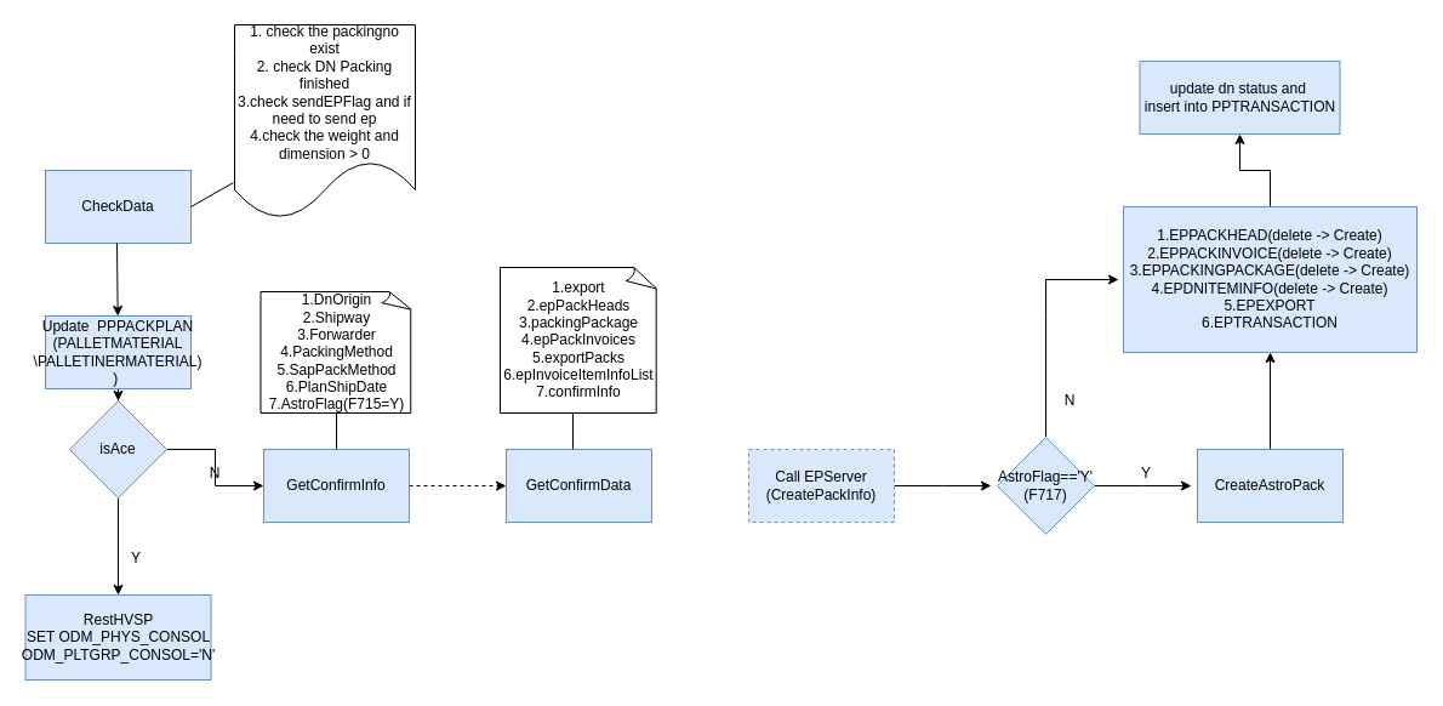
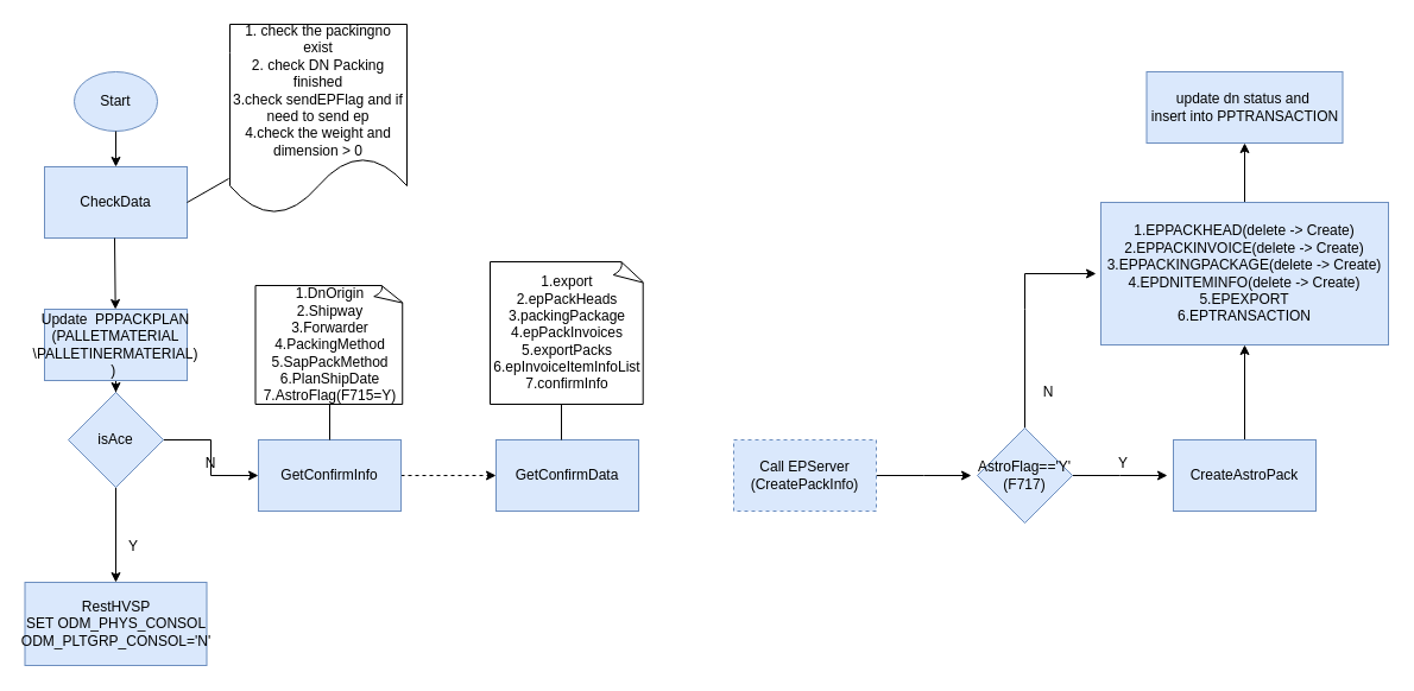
  <mxCell id="0" />
  <mxCell id="1" parent="0" />
+ <mxCell id="2" value="Start" style="ellipse;whiteSpace=wrap;html=1;fillColor=#dae8fc;strokeColor=#6c8ebf;" vertex="1" parent="1"><mxGeometry x="62" y="60" width="70" height="50" as="geometry" /></mxCell>
  <mxCell id="3" value="&lt;span style=&quot;white-space: normal&quot;&gt;CheckData&lt;/span&gt;" style="rounded=0;whiteSpace=wrap;html=1;fillColor=#dae8fc;strokeColor=#6c8ebf;" vertex="1" parent="1"><mxGeometry x="37" y="140" width="120" height="60" as="geometry" /></mxCell>
  <mxCell id="4" value="1. check the packingno exist&lt;br&gt;2. check&amp;nbsp;DN Packing finished&lt;br&gt;3.check sendEPFlag and if need to send ep&lt;br&gt;4.check the weight and dimension &amp;gt; 0" style="shape=document;whiteSpace=wrap;html=1;boundedLbl=1;" vertex="1" parent="1"><mxGeometry x="193" width="149" height="160" as="geometry" y="20" /></mxCell>
  <mxCell id="5" value="" style="endArrow=none;html=1;exitX=1;exitY=0.5;exitDx=0;exitDy=0;" edge="1" parent="1" source="3"><mxGeometry width="50" height="50" relative="1" as="geometry"><mxPoint x="162" y="180" as="sourcePoint" /><mxPoint x="192" y="150" as="targetPoint" /></mxGeometry></mxCell>
  <mxCell id="6" value="" style="edgeStyle=orthogonalEdgeStyle;rounded=0;orthogonalLoop=1;jettySize=auto;html=1;" edge="1" parent="1" source="7" target="12"><mxGeometry relative="1" as="geometry" /></mxCell>
  <mxCell id="7" value="Update&amp;nbsp; PPPACKPLAN&lt;br&gt;(PALLETMATERIAL \PALLETINERMATERIAL)&lt;br&gt;)&amp;nbsp;" style="rounded=0;whiteSpace=wrap;html=1;fillColor=#dae8fc;strokeColor=#6c8ebf;" vertex="1" parent="1"><mxGeometry x="37" y="260" width="120" height="60" as="geometry" /></mxCell>
+ <mxCell id="8" value="" style="endArrow=classic;html=1;exitX=0.5;exitY=1;exitDx=0;exitDy=0;entryX=0.5;entryY=0;entryDx=0;entryDy=0;" edge="1" parent="1" source="2" target="3"><mxGeometry width="50" height="50" relative="1" as="geometry"><mxPoint x="112" y="100" as="sourcePoint" /><mxPoint x="112" y="180" as="targetPoint" /></mxGeometry></mxCell>
  <mxCell id="9" value="" style="endArrow=classic;html=1;" edge="1" parent="1" target="7"><mxGeometry width="50" height="50" relative="1" as="geometry"><mxPoint x="96" y="200" as="sourcePoint" /><mxPoint x="97" y="240" as="targetPoint" /></mxGeometry></mxCell>
  <mxCell id="10" value="" style="edgeStyle=orthogonalEdgeStyle;rounded=0;orthogonalLoop=1;jettySize=auto;html=1;entryX=0;entryY=0.5;entryDx=0;entryDy=0;" edge="1" parent="1" source="12" target="17"><mxGeometry relative="1" as="geometry"><mxPoint x="217" y="480" as="targetPoint" /></mxGeometry></mxCell>
  <mxCell id="11" value="" style="edgeStyle=orthogonalEdgeStyle;rounded=0;orthogonalLoop=1;jettySize=auto;html=1;entryX=0.5;entryY=0;entryDx=0;entryDy=0;" edge="1" parent="1" source="12" target="13"><mxGeometry relative="1" as="geometry"><mxPoint x="97" y="620" as="targetPoint" /></mxGeometry></mxCell>
  <mxCell id="12" value="isAce" style="rhombus;whiteSpace=wrap;html=1;fillColor=#dae8fc;strokeColor=#6c8ebf;" vertex="1" parent="1"><mxGeometry x="57" y="330" width="80" height="80" as="geometry" /></mxCell>
  <mxCell id="13" value="RestHVSP&lt;br&gt;SET ODM_PHYS_CONSOL&lt;br&gt;ODM_PLTGRP_CONSOL='N'" style="rounded=0;whiteSpace=wrap;html=1;fillColor=#dae8fc;strokeColor=#6c8ebf;" vertex="1" parent="1"><mxGeometry x="20.5" y="490" width="153" height="70" as="geometry" /></mxCell>
  <mxCell id="14" value="Y" style="text;html=1;strokeColor=none;fillColor=none;align=center;verticalAlign=middle;whiteSpace=wrap;rounded=0;" vertex="1" parent="1"><mxGeometry x="92" y="450" width="40" height="20" as="geometry" /></mxCell>
  <mxCell id="15" value="N" style="text;html=1;strokeColor=none;fillColor=none;align=center;verticalAlign=middle;whiteSpace=wrap;rounded=0;" vertex="1" parent="1"><mxGeometry x="157" y="380" width="40" height="20" as="geometry" /></mxCell>
  <mxCell id="16" value="" style="edgeStyle=orthogonalEdgeStyle;rounded=0;orthogonalLoop=1;jettySize=auto;html=1;dashed=1;" edge="1" parent="1" source="17" target="18"><mxGeometry relative="1" as="geometry" /></mxCell>
  <mxCell id="17" value="GetConfirmInfo" style="rounded=0;whiteSpace=wrap;html=1;fillColor=#dae8fc;strokeColor=#6c8ebf;" vertex="1" parent="1"><mxGeometry x="217" y="370" width="120" height="60" as="geometry" /></mxCell>
  <mxCell id="18" value="GetConfirmData" style="rounded=0;whiteSpace=wrap;html=1;fillColor=#dae8fc;strokeColor=#6c8ebf;" vertex="1" parent="1"><mxGeometry x="417" y="370" width="120" height="60" as="geometry" /></mxCell>
  <mxCell id="19" value="" style="edgeStyle=orthogonalEdgeStyle;rounded=0;orthogonalLoop=1;jettySize=auto;html=1;" edge="1" parent="1" source="20"><mxGeometry relative="1" as="geometry"><mxPoint x="817" y="400" as="targetPoint" /></mxGeometry></mxCell>
  <mxCell id="20" value="Call EPServer&lt;br&gt;(CreatePackInfo)" style="rounded=0;whiteSpace=wrap;html=1;fillColor=#dae8fc;strokeColor=#6c8ebf;dashed=1;" vertex="1" parent="1"><mxGeometry x="617" y="370" width="120" height="60" as="geometry" /></mxCell>
  <mxCell id="21" value="1.DnOrigin&lt;br&gt;2.Shipway&lt;br&gt;3.Forwarder&lt;br&gt;4.PackingMethod&lt;br&gt;5.SapPackMethod&lt;br&gt;6.PlanShipDate&lt;br&gt;7.AstroFlag(F715=Y)" style="whiteSpace=wrap;html=1;shape=mxgraph.basic.document" vertex="1" parent="1"><mxGeometry x="214.5" y="240" width="125" height="100" as="geometry" /></mxCell>
  <mxCell id="22" value="" style="endArrow=none;html=1;entryX=0.5;entryY=1;entryDx=0;entryDy=0;entryPerimeter=0;exitX=0.5;exitY=0;exitDx=0;exitDy=0;" edge="1" parent="1" source="17" target="21"><mxGeometry width="50" height="50" relative="1" as="geometry"><mxPoint x="272" y="380" as="sourcePoint" /><mxPoint x="322" y="330" as="targetPoint" /></mxGeometry></mxCell>
  <mxCell id="23" value="1.export&lt;br&gt;2.epPackHeads&lt;br&gt;3.packingPackage&lt;br&gt;4.epPackInvoices&lt;br&gt;5.exportPacks&lt;br&gt;6.epInvoiceItemInfoList&lt;br&gt;7.confirmInfo" style="whiteSpace=wrap;html=1;shape=mxgraph.basic.document" vertex="1" parent="1"><mxGeometry x="412" y="220" width="130" height="120" as="geometry" /></mxCell>
  <mxCell id="24" value="" style="endArrow=none;html=1;entryX=0.5;entryY=1;entryDx=0;entryDy=0;entryPerimeter=0;exitX=0.5;exitY=0;exitDx=0;exitDy=0;" edge="1" parent="1"><mxGeometry width="50" height="50" relative="1" as="geometry"><mxPoint x="472" y="370" as="sourcePoint" /><mxPoint x="472" y="340" as="targetPoint" /></mxGeometry></mxCell>
  <mxCell id="25" value="" style="edgeStyle=orthogonalEdgeStyle;rounded=0;orthogonalLoop=1;jettySize=auto;html=1;" edge="1" parent="1" source="27"><mxGeometry relative="1" as="geometry"><mxPoint x="982" y="400" as="targetPoint" /></mxGeometry></mxCell>
  <mxCell id="26" value="" style="edgeStyle=orthogonalEdgeStyle;rounded=0;orthogonalLoop=1;jettySize=auto;html=1;" edge="1" parent="1" source="27"><mxGeometry relative="1" as="geometry"><mxPoint x="922" y="230" as="targetPoint" /><Array as="points"><mxPoint x="862" y="260" /><mxPoint x="862" y="260" /></Array></mxGeometry></mxCell>
  <mxCell id="27" value="AstroFlag=='Y'&lt;br&gt;(F717)" style="rhombus;whiteSpace=wrap;html=1;fillColor=#dae8fc;strokeColor=#6c8ebf;" vertex="1" parent="1"><mxGeometry x="822" y="360" width="80" height="80" as="geometry" /></mxCell>
  <mxCell id="28" value="" style="edgeStyle=orthogonalEdgeStyle;rounded=0;orthogonalLoop=1;jettySize=auto;html=1;" edge="1" parent="1" source="29" target="32"><mxGeometry relative="1" as="geometry" /></mxCell>
  <mxCell id="29" value="CreateAstroPack" style="rounded=0;whiteSpace=wrap;html=1;fillColor=#dae8fc;strokeColor=#6c8ebf;" vertex="1" parent="1"><mxGeometry x="987" y="370" width="120" height="60" as="geometry" /></mxCell>
- <mxCell id="30" value="update dn status and&amp;nbsp;&lt;br&gt;insert into PPTRANSACTION" style="rounded=0;whiteSpace=wrap;html=1;fillColor=#dae8fc;strokeColor=#6c8ebf;" vertex="1" parent="1"><mxGeometry x="939.5" y="50" width="165" height="60" as="geometry" /></mxCell>
+ <mxCell id="30" value="update dn status and&amp;nbsp;&lt;br&gt;insert into PPTRANSACTION" style="rounded=0;whiteSpace=wrap;html=1;fillColor=#dae8fc;strokeColor=#6c8ebf;" vertex="1" parent="1"><mxGeometry x="964.5" y="60" width="165" height="60" as="geometry" /></mxCell>
  <mxCell id="31" value="" style="edgeStyle=orthogonalEdgeStyle;rounded=0;orthogonalLoop=1;jettySize=auto;html=1;" edge="1" parent="1" source="32" target="30"><mxGeometry relative="1" as="geometry" /></mxCell>
  <mxCell id="32" value="1.EPPACKHEAD(delete -&amp;gt; Create)&lt;br&gt;2.EPPACKINVOICE(delete -&amp;gt; Create)&lt;br&gt;3.EPPACKINGPACKAGE(delete -&amp;gt; Create)&lt;br&gt;4.EPDNITEMINFO(delete -&amp;gt; Create)&lt;br&gt;5.EPEXPORT&lt;br&gt;6.EPTRANSACTION" style="rounded=0;whiteSpace=wrap;html=1;fillColor=#dae8fc;strokeColor=#6c8ebf;" vertex="1" parent="1"><mxGeometry x="926" y="170" width="242" height="120" as="geometry" /></mxCell>
  <mxCell id="33" value="Y" style="text;html=1;strokeColor=none;fillColor=none;align=center;verticalAlign=middle;whiteSpace=wrap;rounded=0;" vertex="1" parent="1"><mxGeometry x="925" y="380" width="40" height="20" as="geometry" /></mxCell>
  <mxCell id="34" value="N" style="text;html=1;strokeColor=none;fillColor=none;align=center;verticalAlign=middle;whiteSpace=wrap;rounded=0;" vertex="1" parent="1"><mxGeometry x="862" y="320" width="40" height="20" as="geometry" /></mxCell>
